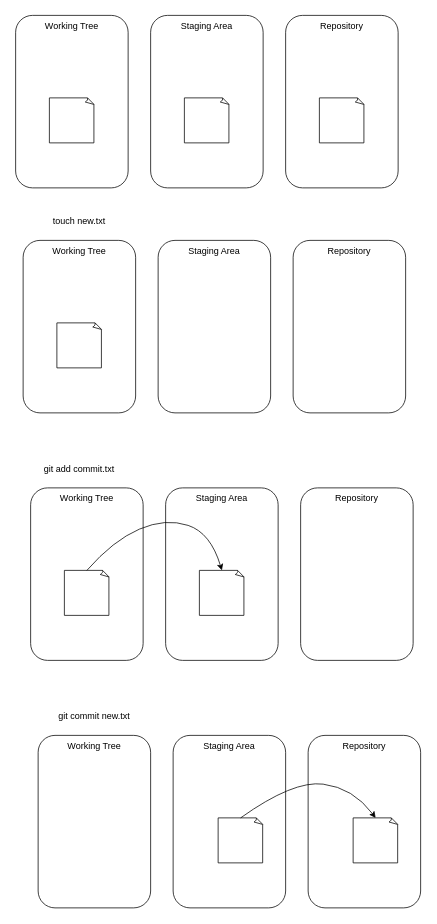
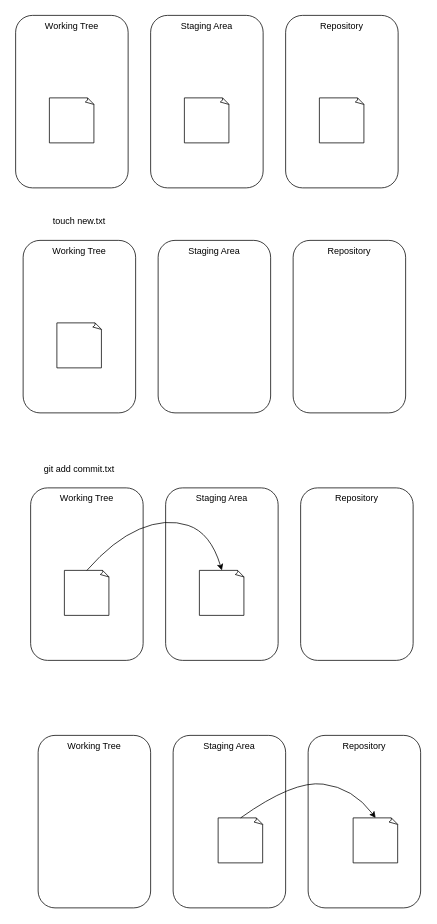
  <mxCell id="0" />
  <mxCell id="1" parent="0" />
  <mxCell id="2" value="Working Tree" style="rounded=1;whiteSpace=wrap;html=1;horizontal=1;verticalAlign=top;" vertex="1" parent="1"><mxGeometry x="20" y="20" width="150" height="230" as="geometry" /></mxCell>
  <mxCell id="3" value="Staging Area" style="rounded=1;whiteSpace=wrap;html=1;verticalAlign=top;" vertex="1" parent="1"><mxGeometry x="200" y="20" width="150" height="230" as="geometry" /></mxCell>
  <mxCell id="4" value="Repository" style="rounded=1;whiteSpace=wrap;html=1;verticalAlign=top;" vertex="1" parent="1"><mxGeometry x="380" y="20" width="150" height="230" as="geometry" /></mxCell>
  <mxCell id="5" value="" style="whiteSpace=wrap;html=1;shape=mxgraph.basic.document" vertex="1" parent="1"><mxGeometry x="65" y="130" width="60" height="60" as="geometry" /></mxCell>
  <mxCell id="6" value="" style="whiteSpace=wrap;html=1;shape=mxgraph.basic.document" vertex="1" parent="1"><mxGeometry x="245" y="130" width="60" height="60" as="geometry" /></mxCell>
  <mxCell id="7" value="" style="whiteSpace=wrap;html=1;shape=mxgraph.basic.document" vertex="1" parent="1"><mxGeometry x="425" y="130" width="60" height="60" as="geometry" /></mxCell>
  <mxCell id="8" value="Working Tree" style="rounded=1;whiteSpace=wrap;html=1;horizontal=1;verticalAlign=top;" vertex="1" parent="1"><mxGeometry x="30" y="320" width="150" height="230" as="geometry" /></mxCell>
  <mxCell id="9" value="Staging Area" style="rounded=1;whiteSpace=wrap;html=1;verticalAlign=top;" vertex="1" parent="1"><mxGeometry x="210" y="320" width="150" height="230" as="geometry" /></mxCell>
  <mxCell id="10" value="Repository" style="rounded=1;whiteSpace=wrap;html=1;verticalAlign=top;" vertex="1" parent="1"><mxGeometry x="390" y="320" width="150" height="230" as="geometry" /></mxCell>
  <mxCell id="11" value="" style="whiteSpace=wrap;html=1;shape=mxgraph.basic.document" vertex="1" parent="1"><mxGeometry x="75" y="430" width="60" height="60" as="geometry" /></mxCell>
  <mxCell id="12" value="Working Tree" style="rounded=1;whiteSpace=wrap;html=1;horizontal=1;verticalAlign=top;" vertex="1" parent="1"><mxGeometry x="40" y="650" width="150" height="230" as="geometry" /></mxCell>
  <mxCell id="13" value="Staging Area" style="rounded=1;whiteSpace=wrap;html=1;verticalAlign=top;" vertex="1" parent="1"><mxGeometry x="220" y="650" width="150" height="230" as="geometry" /></mxCell>
  <mxCell id="14" value="Repository" style="rounded=1;whiteSpace=wrap;html=1;verticalAlign=top;" vertex="1" parent="1"><mxGeometry x="400" y="650" width="150" height="230" as="geometry" /></mxCell>
  <mxCell id="15" value="" style="whiteSpace=wrap;html=1;shape=mxgraph.basic.document" vertex="1" parent="1"><mxGeometry x="85" y="760" width="60" height="60" as="geometry" /></mxCell>
  <mxCell id="16" value="" style="whiteSpace=wrap;html=1;shape=mxgraph.basic.document" vertex="1" parent="1"><mxGeometry x="265" y="760" width="60" height="60" as="geometry" /></mxCell>
  <mxCell id="17" value="" style="curved=1;endArrow=classic;html=1;rounded=0;exitX=0.5;exitY=0;exitDx=0;exitDy=0;exitPerimeter=0;entryX=0.5;entryY=0;entryDx=0;entryDy=0;entryPerimeter=0;" edge="1" parent="1" source="15" target="16"><mxGeometry width="50" height="50" relative="1" as="geometry"><mxPoint x="270" y="790" as="sourcePoint" /><mxPoint x="320" y="740" as="targetPoint" /><Array as="points"><mxPoint x="150" y="720" /><mxPoint x="220" y="690" /><mxPoint x="280" y="710" /></Array></mxGeometry></mxCell>
  <mxCell id="18" value="touch new.txt" style="text;html=1;align=center;verticalAlign=middle;whiteSpace=wrap;rounded=0;" vertex="1" parent="1"><mxGeometry x="30" y="280" width="150" height="30" as="geometry" /></mxCell>
  <mxCell id="19" value="git add commit.txt" style="text;html=1;align=center;verticalAlign=middle;whiteSpace=wrap;rounded=0;" vertex="1" parent="1"><mxGeometry x="30" y="610" width="150" height="30" as="geometry" /></mxCell>
  <mxCell id="20" value="Working Tree" style="rounded=1;whiteSpace=wrap;html=1;horizontal=1;verticalAlign=top;" vertex="1" parent="1"><mxGeometry x="50" y="980" width="150" height="230" as="geometry" /></mxCell>
  <mxCell id="21" value="Staging Area" style="rounded=1;whiteSpace=wrap;html=1;verticalAlign=top;" vertex="1" parent="1"><mxGeometry x="230" y="980" width="150" height="230" as="geometry" /></mxCell>
  <mxCell id="22" value="Repository" style="rounded=1;whiteSpace=wrap;html=1;verticalAlign=top;" vertex="1" parent="1"><mxGeometry x="410" y="980" width="150" height="230" as="geometry" /></mxCell>
  <mxCell id="23" value="" style="whiteSpace=wrap;html=1;shape=mxgraph.basic.document" vertex="1" parent="1"><mxGeometry x="290" y="1090" width="60" height="60" as="geometry" /></mxCell>
  <mxCell id="24" value="" style="whiteSpace=wrap;html=1;shape=mxgraph.basic.document" vertex="1" parent="1"><mxGeometry x="470" y="1090" width="60" height="60" as="geometry" /></mxCell>
  <mxCell id="25" value="" style="curved=1;endArrow=classic;html=1;rounded=0;exitX=0.5;exitY=0;exitDx=0;exitDy=0;exitPerimeter=0;entryX=0.5;entryY=0;entryDx=0;entryDy=0;entryPerimeter=0;" edge="1" parent="1" source="23" target="24"><mxGeometry width="50" height="50" relative="1" as="geometry"><mxPoint x="280" y="1120" as="sourcePoint" /><mxPoint x="330" y="1070" as="targetPoint" /><Array as="points"><mxPoint x="390" y="1040" /><mxPoint x="470" y="1050" /></Array></mxGeometry></mxCell>
- <mxCell id="26" value="git commit new.txt" style="text;html=1;align=center;verticalAlign=middle;whiteSpace=wrap;rounded=0;" vertex="1" parent="1"><mxGeometry x="50" y="940" width="150" height="30" as="geometry" /></mxCell>
